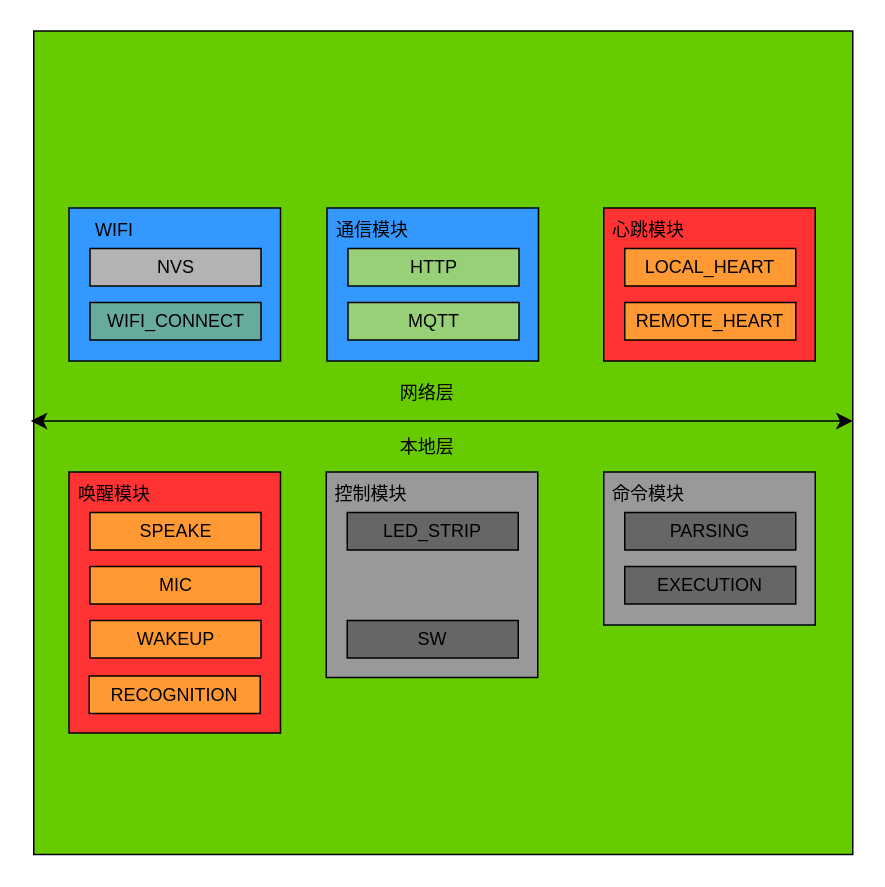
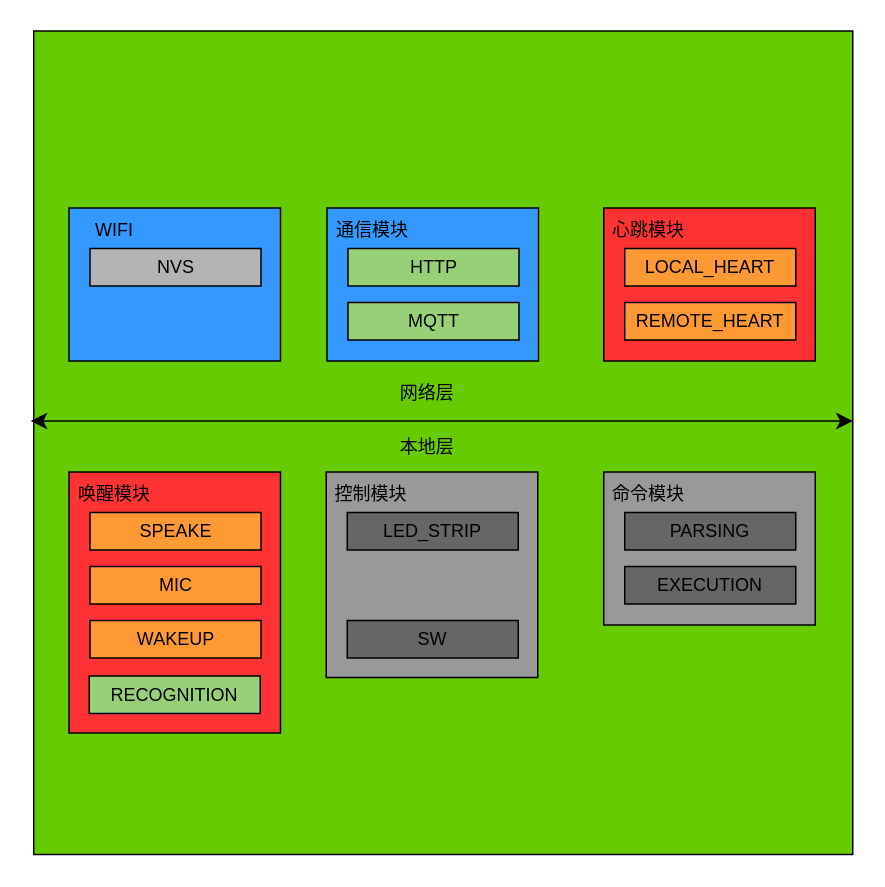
  <mxCell id="0" />
  <mxCell id="1" parent="0" />
  <mxCell id="2" value="" style="rounded=0;whiteSpace=wrap;html=1;fillColor=#66CC00;" parent="1" vertex="1"><mxGeometry x="22" y="20" width="546" height="549" as="geometry" /></mxCell>
  <mxCell id="3" value="" style="rounded=0;whiteSpace=wrap;html=1;fillColor=#3399FF;" parent="1" vertex="1"><mxGeometry x="45.5" y="138" width="141" height="102" as="geometry" /></mxCell>
  <mxCell id="4" value="&lt;div&gt;NVS&lt;/div&gt;" style="rounded=0;whiteSpace=wrap;html=1;fillColor=#B3B3B3;" parent="1" vertex="1"><mxGeometry x="59.5" y="165" width="114" height="25" as="geometry" /></mxCell>
- <mxCell id="5" value="WIFI_CONNECT" style="rounded=0;whiteSpace=wrap;html=1;fillColor=#67AB9F;" parent="1" vertex="1"><mxGeometry x="59.5" y="201" width="114" height="25" as="geometry" /></mxCell>
  <mxCell id="6" value="WIFI" style="text;html=1;align=center;verticalAlign=middle;whiteSpace=wrap;rounded=0;" parent="1" vertex="1"><mxGeometry x="45.5" y="138" width="60" height="30" as="geometry" /></mxCell>
  <mxCell id="7" value="" style="rounded=0;whiteSpace=wrap;html=1;fillColor=#3399FF;" parent="1" vertex="1"><mxGeometry x="217.5" y="138" width="141" height="102" as="geometry" /></mxCell>
  <mxCell id="8" value="HTTP" style="rounded=0;whiteSpace=wrap;html=1;fillColor=#97D077;" parent="1" vertex="1"><mxGeometry x="231.5" y="165" width="114" height="25" as="geometry" /></mxCell>
  <mxCell id="9" value="MQTT" style="rounded=0;whiteSpace=wrap;html=1;fillColor=#97D077;" parent="1" vertex="1"><mxGeometry x="231.5" y="201" width="114" height="25" as="geometry" /></mxCell>
  <mxCell id="10" value="通信模块" style="text;html=1;align=center;verticalAlign=middle;whiteSpace=wrap;rounded=0;" parent="1" vertex="1"><mxGeometry x="217.5" y="138" width="60" height="30" as="geometry" /></mxCell>
  <mxCell id="11" value="" style="rounded=0;whiteSpace=wrap;html=1;fillColor=#FF3333;" parent="1" vertex="1"><mxGeometry x="402" y="138" width="141" height="102" as="geometry" /></mxCell>
  <mxCell id="12" value="LOCAL_HEART" style="rounded=0;whiteSpace=wrap;html=1;fillColor=#FF9933;" parent="1" vertex="1"><mxGeometry x="416" y="165" width="114" height="25" as="geometry" /></mxCell>
  <mxCell id="13" value="REMOTE_HEART" style="rounded=0;whiteSpace=wrap;html=1;fillColor=#FF9933;" parent="1" vertex="1"><mxGeometry x="416" y="201" width="114" height="25" as="geometry" /></mxCell>
  <mxCell id="14" value="心跳模块" style="text;html=1;align=center;verticalAlign=middle;whiteSpace=wrap;rounded=0;" parent="1" vertex="1"><mxGeometry x="402" y="138" width="60" height="30" as="geometry" /></mxCell>
  <mxCell id="15" value="" style="rounded=0;whiteSpace=wrap;html=1;fillColor=#999999;" parent="1" vertex="1"><mxGeometry x="217" y="314" width="141" height="137" as="geometry" /></mxCell>
  <mxCell id="16" value="LED_STRIP" style="rounded=0;whiteSpace=wrap;html=1;fillColor=#666666;" parent="1" vertex="1"><mxGeometry x="231" y="341" width="114" height="25" as="geometry" /></mxCell>
  <mxCell id="17" value="控制模块" style="text;html=1;align=center;verticalAlign=middle;whiteSpace=wrap;rounded=0;" parent="1" vertex="1"><mxGeometry x="217" y="314" width="60" height="30" as="geometry" /></mxCell>
  <mxCell id="18" value="SW" style="rounded=0;whiteSpace=wrap;html=1;fillColor=#666666;" parent="1" vertex="1"><mxGeometry x="231" y="413" width="114" height="25" as="geometry" /></mxCell>
  <mxCell id="19" value="" style="rounded=0;whiteSpace=wrap;html=1;fillColor=#999999;" parent="1" vertex="1"><mxGeometry x="402" y="314" width="141" height="102" as="geometry" /></mxCell>
  <mxCell id="20" value="PARSING" style="rounded=0;whiteSpace=wrap;html=1;fillColor=#666666;" parent="1" vertex="1"><mxGeometry x="416" y="341" width="114" height="25" as="geometry" /></mxCell>
  <mxCell id="21" value="EXECUTION" style="rounded=0;whiteSpace=wrap;html=1;fillColor=#666666;" parent="1" vertex="1"><mxGeometry x="416" y="377" width="114" height="25" as="geometry" /></mxCell>
  <mxCell id="22" value="命令模块" style="text;html=1;align=center;verticalAlign=middle;whiteSpace=wrap;rounded=0;" parent="1" vertex="1"><mxGeometry x="402" y="314" width="60" height="30" as="geometry" /></mxCell>
  <mxCell id="23" value="" style="rounded=0;whiteSpace=wrap;html=1;fillColor=#FF3333;" parent="1" vertex="1"><mxGeometry x="45.5" y="314" width="141" height="174" as="geometry" /></mxCell>
  <mxCell id="24" value="SPEAKE" style="rounded=0;whiteSpace=wrap;html=1;fillColor=#FF9933;" parent="1" vertex="1"><mxGeometry x="59.5" y="341" width="114" height="25" as="geometry" /></mxCell>
  <mxCell id="25" value="MIC" style="rounded=0;whiteSpace=wrap;html=1;fillColor=#FF9933;" parent="1" vertex="1"><mxGeometry x="59.5" y="377" width="114" height="25" as="geometry" /></mxCell>
  <mxCell id="26" value="唤醒模块" style="text;html=1;align=center;verticalAlign=middle;whiteSpace=wrap;rounded=0;" parent="1" vertex="1"><mxGeometry x="45.5" y="314" width="60" height="30" as="geometry" /></mxCell>
  <mxCell id="27" value="WAKEUP" style="rounded=0;whiteSpace=wrap;html=1;fillColor=#FF9933;" parent="1" vertex="1"><mxGeometry x="59.5" y="413" width="114" height="25" as="geometry" /></mxCell>
- <mxCell id="28" value="RECOGNITION" style="rounded=0;whiteSpace=wrap;html=1;fillColor=#FF9933;" parent="1" vertex="1"><mxGeometry x="59" y="450" width="114" height="25" as="geometry" /></mxCell>
+ <mxCell id="28" value="RECOGNITION" style="rounded=0;whiteSpace=wrap;html=1;fillColor=#97d077;" parent="1" vertex="1"><mxGeometry x="59" y="450" width="114" height="25" as="geometry" /></mxCell>
  <mxCell id="29" value="" style="endArrow=classic;startArrow=classic;html=1;rounded=0;fontSize=12;startSize=8;endSize=8;curved=1;exitX=0;exitY=0.5;exitDx=0;exitDy=0;" parent="1" edge="1"><mxGeometry width="50" height="50" relative="1" as="geometry"><mxPoint x="568" y="280" as="sourcePoint" /><mxPoint x="20" y="280" as="targetPoint" /></mxGeometry></mxCell>
  <mxCell id="30" value="网络层" style="text;html=1;align=center;verticalAlign=middle;resizable=0;points=[];autosize=1;strokeColor=none;fillColor=none;" vertex="1" parent="1"><mxGeometry x="257" y="249" width="54" height="26" as="geometry" /></mxCell>
  <mxCell id="31" value="本地层" style="text;html=1;align=center;verticalAlign=middle;resizable=0;points=[];autosize=1;strokeColor=none;fillColor=none;" vertex="1" parent="1"><mxGeometry x="257" y="285" width="54" height="26" as="geometry" /></mxCell>
